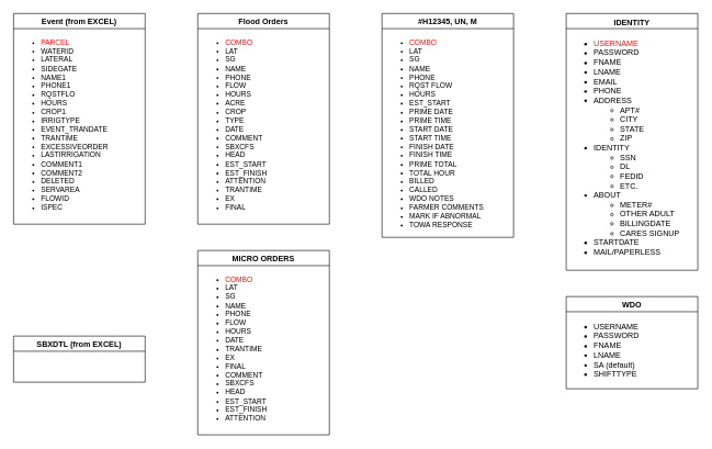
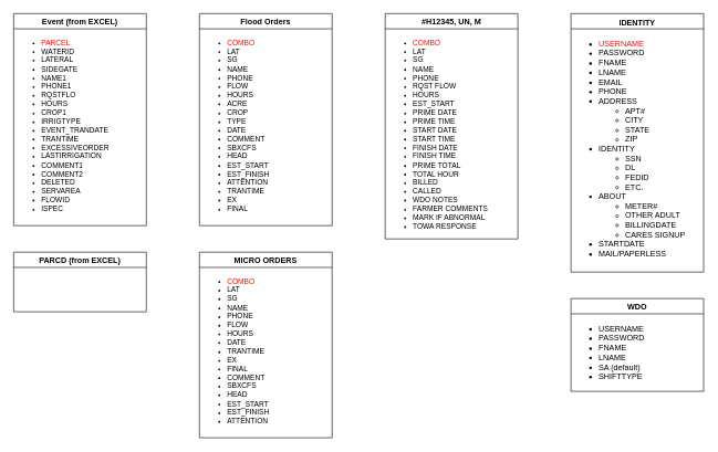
  <mxCell id="0" />
  <mxCell id="1" parent="0" />
  <mxCell id="2" value="Event (from EXCEL)" style="swimlane;" parent="1" vertex="1"><mxGeometry x="20" y="20" width="200" height="320" as="geometry" /></mxCell>
  <mxCell id="3" value="&lt;blockquote style=&quot;margin: 0 0 0 40px; border: none; padding: 0px;&quot;&gt;&lt;/blockquote&gt;&lt;ul style=&quot;font-size: 11px;&quot;&gt;&lt;li&gt;&lt;font color=&quot;#ff0b03&quot;&gt;PARCEL&lt;/font&gt;&lt;/li&gt;&lt;li&gt;WATERID&lt;/li&gt;&lt;li&gt;LATERAL&lt;/li&gt;&lt;li&gt;SIDEGATE&lt;/li&gt;&lt;li&gt;NAME1&lt;/li&gt;&lt;li&gt;PHONE1&lt;/li&gt;&lt;li&gt;RQSTFLO&lt;/li&gt;&lt;li&gt;HOURS&lt;/li&gt;&lt;li&gt;CROP1&lt;/li&gt;&lt;li&gt;IRRIGTYPE&lt;/li&gt;&lt;li&gt;EVENT_TRANDATE&lt;/li&gt;&lt;li&gt;TRANTIME&lt;/li&gt;&lt;li&gt;EXCESSIVEORDER&lt;/li&gt;&lt;li&gt;LASTIRRIGATION&lt;/li&gt;&lt;li&gt;COMMENT1&lt;/li&gt;&lt;li&gt;COMMENT2&lt;/li&gt;&lt;li&gt;DELETED&lt;/li&gt;&lt;li&gt;SERVAREA&lt;/li&gt;&lt;li&gt;FLOWID&lt;/li&gt;&lt;li&gt;ISPEC&lt;/li&gt;&lt;/ul&gt;&lt;blockquote style=&quot;margin: 0 0 0 40px; border: none; padding: 0px;&quot;&gt;&lt;/blockquote&gt;" style="text;strokeColor=none;fillColor=none;html=1;whiteSpace=wrap;verticalAlign=top;overflow=hidden;align=left;" parent="2" vertex="1"><mxGeometry y="20" width="200" height="300" as="geometry" /></mxCell>
- <mxCell id="5" value="SBXDTL (from EXCEL)" style="swimlane;" parent="1" vertex="1"><mxGeometry x="20" y="510" width="200" height="70" as="geometry" /></mxCell>
+ <mxCell id="4" value="PARCD (from EXCEL)" style="swimlane;" parent="1" vertex="1"><mxGeometry x="20" y="380" width="200" height="90" as="geometry" /></mxCell>
  <mxCell id="6" value="Flood Orders" style="swimlane;" parent="1" vertex="1"><mxGeometry x="300" y="20" width="200" height="320" as="geometry" /></mxCell>
  <mxCell id="7" value="&lt;blockquote style=&quot;margin: 0 0 0 40px; border: none; padding: 0px;&quot;&gt;&lt;/blockquote&gt;&lt;ul style=&quot;font-size: 11px;&quot;&gt;&lt;li&gt;&lt;font color=&quot;#ff0b03&quot;&gt;COMBO&lt;/font&gt;&lt;/li&gt;&lt;li&gt;LAT&lt;/li&gt;&lt;li&gt;SG&lt;/li&gt;&lt;li&gt;NAME&lt;/li&gt;&lt;li&gt;PHONE&lt;/li&gt;&lt;li&gt;FLOW&lt;/li&gt;&lt;li&gt;HOURS&lt;/li&gt;&lt;li&gt;ACRE&lt;/li&gt;&lt;li&gt;CROP&lt;/li&gt;&lt;li&gt;TYPE&lt;/li&gt;&lt;li&gt;DATE&lt;/li&gt;&lt;li&gt;COMMENT&lt;/li&gt;&lt;li&gt;SBXCFS&lt;/li&gt;&lt;li&gt;HEAD&lt;/li&gt;&lt;li&gt;EST_START&lt;/li&gt;&lt;li&gt;EST_FINISH&lt;/li&gt;&lt;li&gt;ATTENTION&lt;/li&gt;&lt;li&gt;TRANTIME&lt;/li&gt;&lt;li&gt;EX&lt;/li&gt;&lt;li&gt;FINAL&lt;/li&gt;&lt;/ul&gt;&lt;blockquote style=&quot;margin: 0 0 0 40px; border: none; padding: 0px;&quot;&gt;&lt;/blockquote&gt;" style="text;strokeColor=none;fillColor=none;html=1;whiteSpace=wrap;verticalAlign=top;overflow=hidden;align=left;" parent="6" vertex="1"><mxGeometry y="20" width="200" height="300" as="geometry" /></mxCell>
  <mxCell id="8" value="MICRO ORDERS" style="swimlane;" parent="1" vertex="1"><mxGeometry x="300" y="380" width="200" height="280" as="geometry" /></mxCell>
  <mxCell id="9" value="&lt;blockquote style=&quot;margin: 0 0 0 40px; border: none; padding: 0px;&quot;&gt;&lt;/blockquote&gt;&lt;ul style=&quot;font-size: 11px;&quot;&gt;&lt;li&gt;&lt;font color=&quot;#ff0b03&quot;&gt;COMBO&lt;/font&gt;&lt;/li&gt;&lt;li&gt;LAT&lt;/li&gt;&lt;li&gt;SG&lt;/li&gt;&lt;li&gt;NAME&lt;/li&gt;&lt;li&gt;PHONE&lt;/li&gt;&lt;li&gt;FLOW&lt;/li&gt;&lt;li&gt;HOURS&lt;/li&gt;&lt;li&gt;DATE&lt;/li&gt;&lt;li&gt;TRANTIME&lt;/li&gt;&lt;li&gt;EX&lt;/li&gt;&lt;li&gt;FINAL&lt;/li&gt;&lt;li&gt;COMMENT&lt;/li&gt;&lt;li&gt;SBXCFS&lt;/li&gt;&lt;li&gt;HEAD&lt;/li&gt;&lt;li&gt;EST_START&lt;/li&gt;&lt;li&gt;EST_FINISH&lt;/li&gt;&lt;li&gt;ATTENTION&lt;/li&gt;&lt;/ul&gt;&lt;blockquote style=&quot;margin: 0 0 0 40px; border: none; padding: 0px;&quot;&gt;&lt;/blockquote&gt;" style="text;strokeColor=none;fillColor=none;html=1;whiteSpace=wrap;verticalAlign=top;overflow=hidden;align=left;" parent="8" vertex="1"><mxGeometry y="20" width="200" height="240" as="geometry" /></mxCell>
  <mxCell id="10" value="#H12345, UN, M" style="swimlane;" parent="1" vertex="1"><mxGeometry x="580" y="20" width="200" height="340" as="geometry" /></mxCell>
  <mxCell id="11" value="&lt;blockquote style=&quot;margin: 0 0 0 40px; border: none; padding: 0px;&quot;&gt;&lt;/blockquote&gt;&lt;ul style=&quot;font-size: 11px;&quot;&gt;&lt;li&gt;&lt;font color=&quot;#ff0b03&quot;&gt;COMBO&lt;/font&gt;&lt;/li&gt;&lt;li&gt;LAT&lt;/li&gt;&lt;li&gt;SG&lt;/li&gt;&lt;li&gt;NAME&lt;/li&gt;&lt;li&gt;PHONE&lt;/li&gt;&lt;li&gt;RQST FLOW&lt;/li&gt;&lt;li&gt;HOURS&lt;/li&gt;&lt;li&gt;EST_START&lt;/li&gt;&lt;li&gt;PRIME DATE&lt;/li&gt;&lt;li&gt;PRIME TIME&lt;/li&gt;&lt;li&gt;START DATE&lt;/li&gt;&lt;li&gt;START TIME&lt;/li&gt;&lt;li&gt;FINISH DATE&lt;/li&gt;&lt;li&gt;FINISH TIME&lt;/li&gt;&lt;li&gt;PRIME TOTAL&lt;/li&gt;&lt;li&gt;TOTAL HOUR&lt;/li&gt;&lt;li&gt;BILLED&lt;/li&gt;&lt;li&gt;CALLED&lt;/li&gt;&lt;li&gt;WDO NOTES&lt;/li&gt;&lt;li&gt;FARMER COMMENTS&lt;/li&gt;&lt;li&gt;MARK IF ABNORMAL&lt;/li&gt;&lt;li&gt;TOWA RESPONSE&lt;/li&gt;&lt;/ul&gt;&lt;blockquote style=&quot;margin: 0 0 0 40px; border: none; padding: 0px;&quot;&gt;&lt;/blockquote&gt;" style="text;strokeColor=none;fillColor=none;html=1;whiteSpace=wrap;verticalAlign=top;overflow=hidden;align=left;" parent="10" vertex="1"><mxGeometry y="20" width="200" height="310" as="geometry" /></mxCell>
  <mxCell id="12" value="IDENTITY" style="swimlane;verticalAlign=top;" parent="1" vertex="1"><mxGeometry x="860" y="20" width="200" height="390" as="geometry" /></mxCell>
  <mxCell id="13" value="&lt;ul&gt;&lt;li&gt;&lt;font color=&quot;#ff0b03&quot;&gt;USERNAME&lt;/font&gt;&lt;/li&gt;&lt;li&gt;PASSWORD&lt;/li&gt;&lt;li&gt;FNAME&lt;/li&gt;&lt;li&gt;LNAME&lt;/li&gt;&lt;li&gt;EMAIL&lt;/li&gt;&lt;li&gt;PHONE&lt;/li&gt;&lt;li&gt;ADDRESS&lt;/li&gt;&lt;ul&gt;&lt;li&gt;APT#&lt;/li&gt;&lt;li&gt;CITY&lt;/li&gt;&lt;li&gt;STATE&lt;/li&gt;&lt;li&gt;ZIP&lt;/li&gt;&lt;/ul&gt;&lt;li&gt;IDENTITY&lt;/li&gt;&lt;ul&gt;&lt;li&gt;SSN&lt;/li&gt;&lt;li&gt;DL&lt;/li&gt;&lt;li&gt;FEDID&lt;/li&gt;&lt;li&gt;ETC.&lt;/li&gt;&lt;/ul&gt;&lt;li&gt;ABOUT&lt;/li&gt;&lt;ul&gt;&lt;li&gt;METER#&lt;/li&gt;&lt;li&gt;OTHER ADULT&lt;/li&gt;&lt;li&gt;BILLINGDATE&lt;/li&gt;&lt;li&gt;CARES SIGNUP&lt;/li&gt;&lt;/ul&gt;&lt;li&gt;STARTDATE&lt;/li&gt;&lt;li&gt;MAIL/PAPERLESS&lt;/li&gt;&lt;/ul&gt;" style="text;strokeColor=none;fillColor=none;html=1;whiteSpace=wrap;verticalAlign=top;overflow=hidden;" parent="12" vertex="1"><mxGeometry y="20" width="200" height="370" as="geometry" /></mxCell>
  <mxCell id="14" value="WDO" style="swimlane;" parent="1" vertex="1"><mxGeometry x="860" y="450" width="200" height="140" as="geometry" /></mxCell>
  <mxCell id="15" value="&lt;ul&gt;&lt;li&gt;USERNAME&lt;/li&gt;&lt;li&gt;PASSWORD&lt;/li&gt;&lt;li&gt;FNAME&lt;/li&gt;&lt;li&gt;LNAME&lt;/li&gt;&lt;li&gt;SA (default)&lt;/li&gt;&lt;li&gt;SHIFTTYPE&lt;/li&gt;&lt;/ul&gt;" style="text;strokeColor=none;fillColor=none;html=1;whiteSpace=wrap;verticalAlign=top;overflow=hidden;" parent="14" vertex="1"><mxGeometry y="20" width="200" height="110" as="geometry" /></mxCell>
